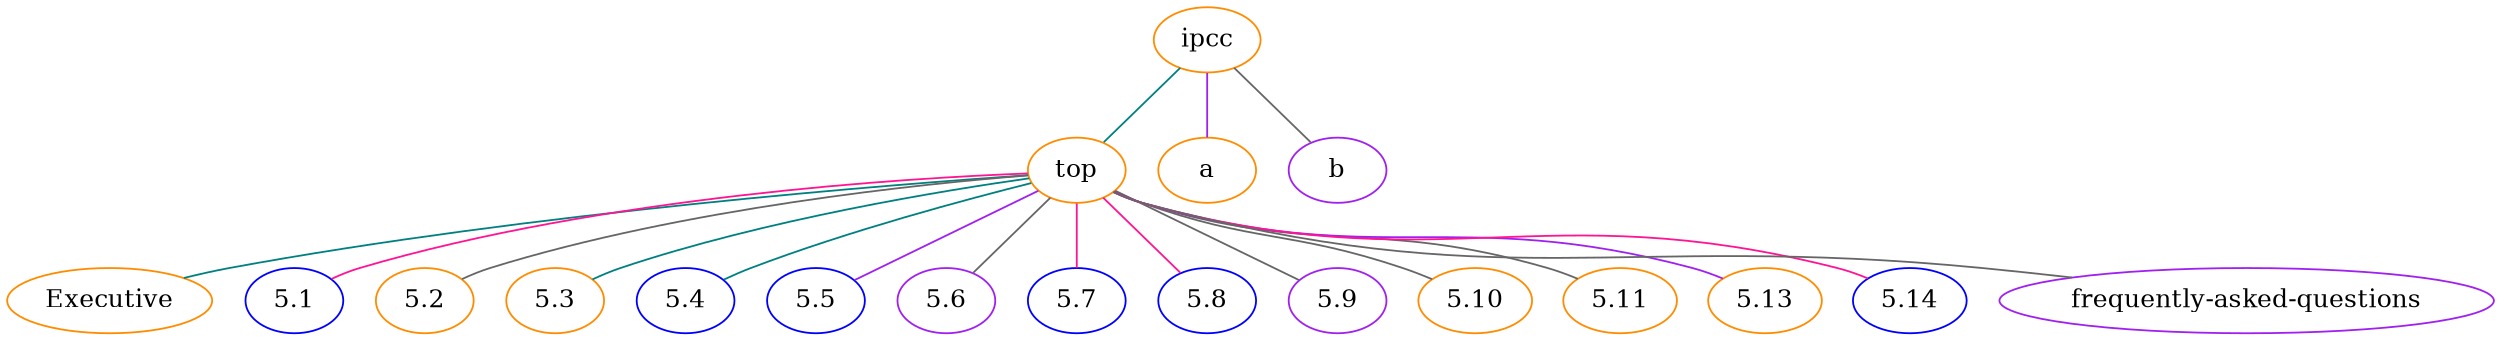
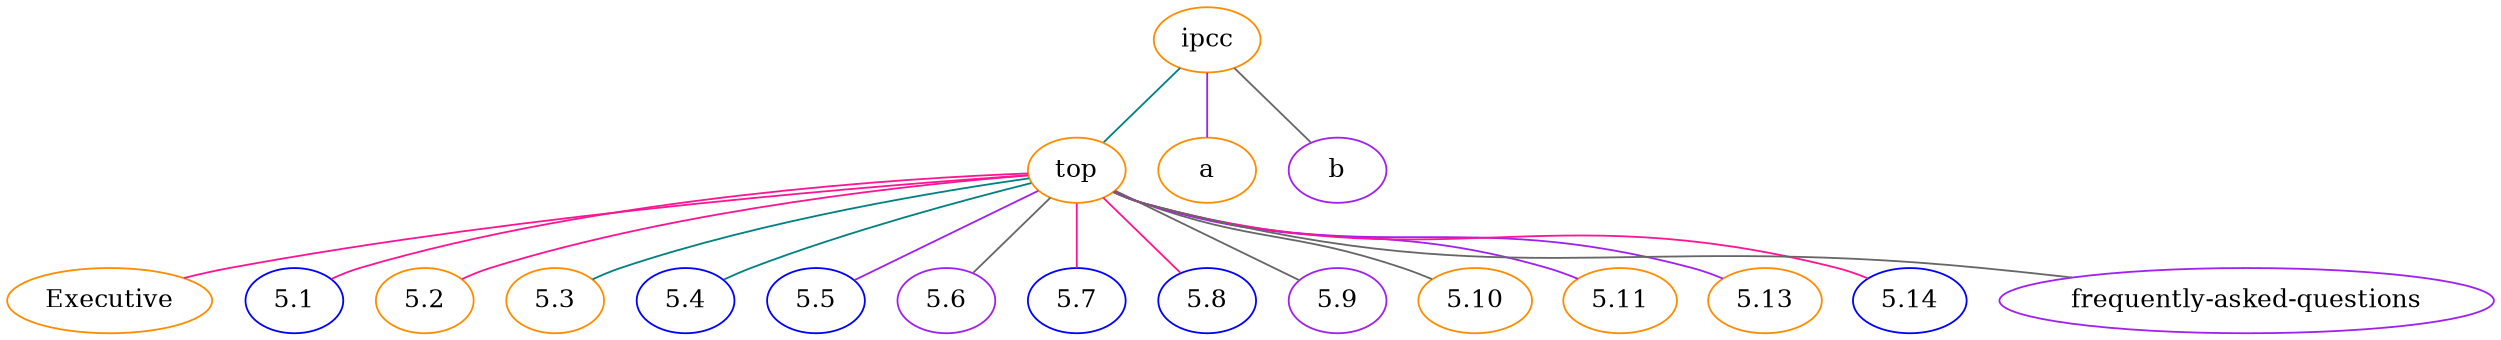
  graph {
    node [color=darkorange]
    edge [color=gray40]
    ipcc
    top
    a
    b [color=purple]
    Executive
    5.1 [color=blue]
    5.2
    5.3
    5.4 [color=blue]
    5.5 [color=blue]
    5.6 [color=purple]
    5.7 [color=blue]
    5.8 [color=blue]
    5.9 [color=purple]
    5.10
    5.11
    5.13
    5.14 [color=blue]
    "frequently-asked-questions" [color=purple]
    ipcc -- top [color=teal]
    ipcc -- a [color=purple]
    ipcc -- b
-   top -- Executive [color=teal]
+   top -- Executive [color=deeppink]
    top -- 5.1 [color=deeppink]
-   top -- 5.2
+   top -- 5.2 [color=deeppink]
    top -- 5.3 [color=teal]
    top -- 5.4 [color=teal]
    top -- 5.5 [color=purple]
    top -- 5.6
    top -- 5.7 [color=deeppink]
    top -- 5.8 [color=deeppink]
    top -- 5.9
    top -- 5.10
-   top -- 5.11
+   top -- 5.11 [color=purple]
    top -- 5.13 [color=purple]
    top -- 5.14 [color=deeppink]
    top -- "frequently-asked-questions"
  }
